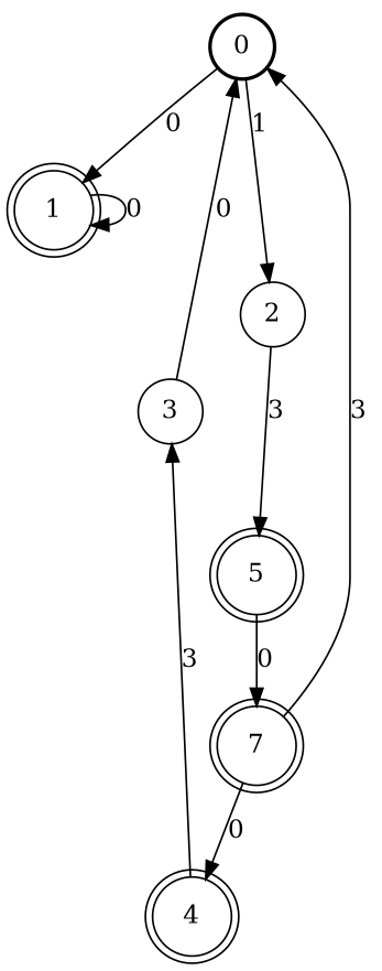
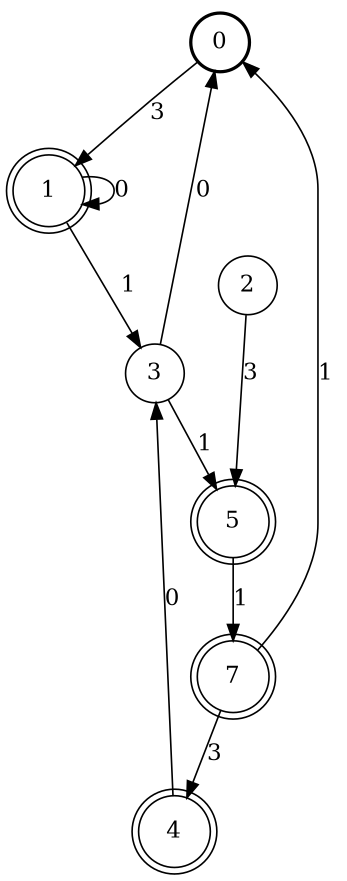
  digraph {
    node [shape=circle peripheries=2]
    0 [style=bold peripheries=""]
    1
    2 [peripheries=""]
    3 [peripheries=""]
    5
    4
    n7 [label=7]
-   0 -> 1 [label=0]
-   0 -> 2 [label=1]
+   0 -> 1 [label=3]
    1 -> 1 [label=0]
+   1 -> 3 [label=1]
    2 -> 5 [label=3]
    3 -> 0 [label=0]
-   5 -> n7 [label=0]
-   4 -> 3 [label=3]
-   n7 -> 0 [label=3]
-   n7 -> 4 [label=0]
+   3 -> 5 [label=1]
+   5 -> n7 [label=1]
+   4 -> 3 [label=0]
+   n7 -> 0 [label=1]
+   n7 -> 4 [label=3]
  }
